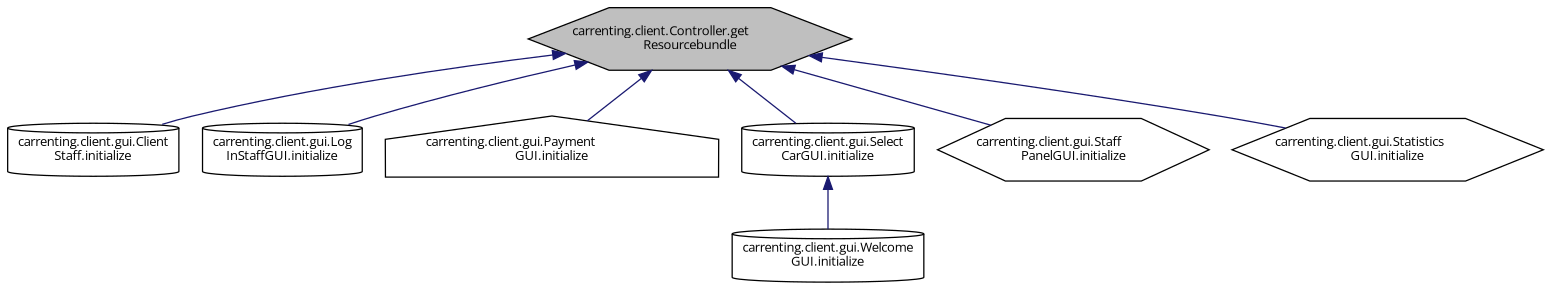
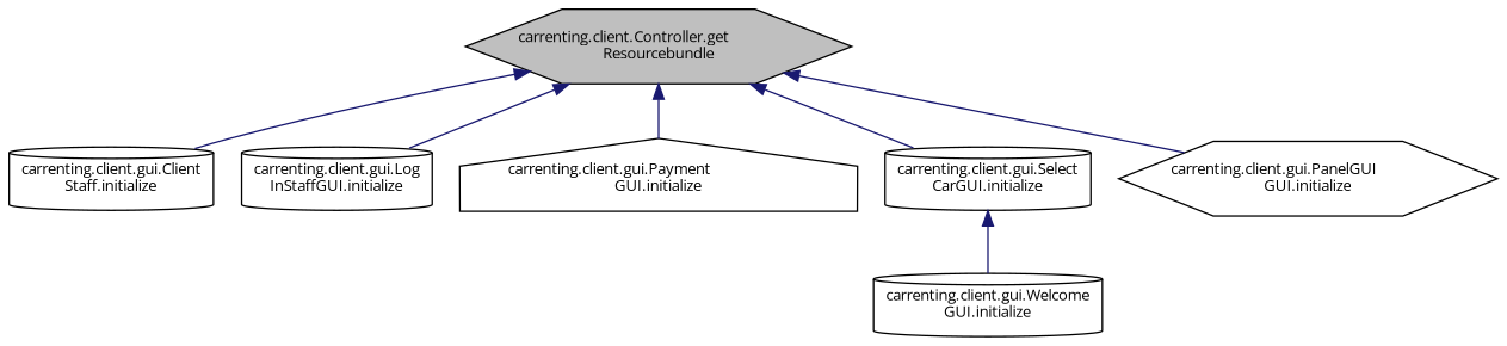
  digraph {
    fontname="Open Sans"
    rankdir=TB
    node [color=black fillcolor=white fontname="Open Sans" fontsize=10 shape=cylinder style=filled]
    edge [color=midnightblue dir=back fontname="Open Sans" fontsize=10 labelfontname=Helvetica labelfontsize=10 style=solid]
    n1 [fillcolor=grey75 fontcolor=black height=0.2 label="carrenting.client.Controller.get\lResourcebundle" shape=hexagon width=0.4]
    n2 [height=0.2 label="carrenting.client.gui.Client\lStaff.initialize" width=0.4]
    n3 [height=0.2 label="carrenting.client.gui.Log\lInStaffGUI.initialize" width=0.4]
    n4 [height=0.2 label="carrenting.client.gui.Payment\lGUI.initialize" shape=house width=0.4]
    n5 [height=0.2 label="carrenting.client.gui.Select\lCarGUI.initialize" width=0.4]
-   n6 [height=0.2 label="carrenting.client.gui.Staff\lPanelGUI.initialize" shape=hexagon width=0.4]
-   n7 [height=0.2 label="carrenting.client.gui.Statistics\lGUI.initialize" shape=hexagon width=0.4]
+   n7 [height=0.2 label="carrenting.client.gui.PanelGUI\lGUI.initialize" shape=hexagon width=0.4]
    n8 [height=0.2 label="carrenting.client.gui.Welcome\lGUI.initialize" width=0.4]
    n1 -> n2
    n1 -> n3
    n1 -> n4
    n1 -> n5
-   n1 -> n6
    n1 -> n7
    n5 -> n8
  }
